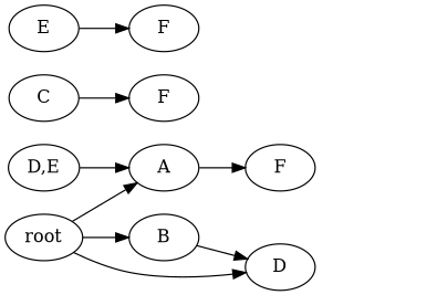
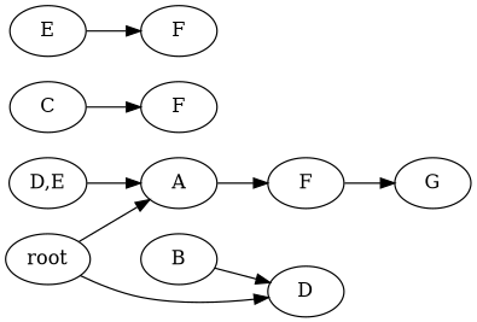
  strict digraph {
    rankdir=LR
    n1 [label=root]
    n2 [label=A]
    n3 [label=B]
    n4 [label=D]
    n5 [label=F]
    n6 [label=C]
    n7 [label=F]
    n8 [label="D,E"]
+   n9 [label=G]
    n10 [label=E]
    n11 [label=F]
    n1 -> n2
-   n1 -> n3
    n1 -> n4
    n2 -> n5
    n3 -> n4
+   n5 -> n9
    n6 -> n7
    n8 -> n2
    n10 -> n11
  }
